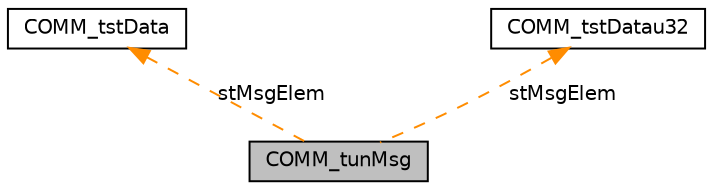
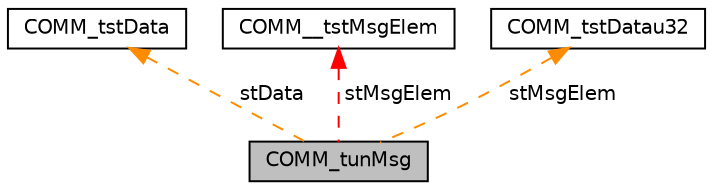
  digraph {
    node [color=black fillcolor=white fontname=Helvetica fontsize=10 shape=record style=filled]
    edge [color=darkorange dir=back fontname=Helvetica fontsize=10 labelfontname=Helvetica labelfontsize=10 style=dashed]
    n1 [fillcolor=grey75 fontcolor=black height=0.2 label=COMM_tunMsg width=0.4]
    n2 [height=0.2 label=COMM_tstData width=0.4]
+   n3 [height=0.2 label=COMM__tstMsgElem width=0.4]
    n4 [height=0.2 label=COMM_tstDatau32 width=0.4]
-   n2 -> n1 [label=" stMsgElem"]
+   n2 -> n1 [label=" stData"]
+   n3 -> n1 [color=red label=" stMsgElem"]
    n4 -> n1 [label=" stMsgElem"]
  }
